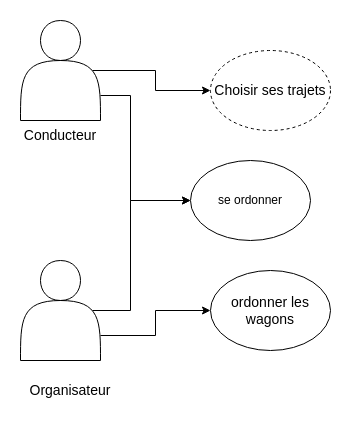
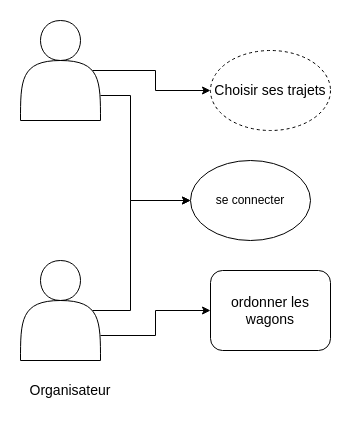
  <mxCell id="0" />
  <mxCell id="1" parent="0" />
  <mxCell id="2" style="edgeStyle=orthogonalEdgeStyle;rounded=0;orthogonalLoop=1;jettySize=auto;html=1;exitX=0.9;exitY=0.5;exitDx=0;exitDy=0;exitPerimeter=0;" edge="1" parent="1" source="4" target="8"><mxGeometry relative="1" as="geometry" /></mxCell>
  <mxCell id="3" style="edgeStyle=orthogonalEdgeStyle;rounded=0;orthogonalLoop=1;jettySize=auto;html=1;exitX=1;exitY=0.75;exitDx=0;exitDy=0;entryX=0;entryY=0.5;entryDx=0;entryDy=0;" edge="1" parent="1" source="4" target="9"><mxGeometry relative="1" as="geometry"><Array as="points"><mxPoint x="130" y="95" /><mxPoint x="130" y="200" /></Array></mxGeometry></mxCell>
  <mxCell id="4" value="" style="shape=actor;whiteSpace=wrap;html=1;" vertex="1" parent="1"><mxGeometry x="20" y="20" width="80" height="100" as="geometry" /></mxCell>
  <mxCell id="5" style="edgeStyle=orthogonalEdgeStyle;rounded=0;orthogonalLoop=1;jettySize=auto;html=1;exitX=1;exitY=0.75;exitDx=0;exitDy=0;entryX=0;entryY=0.5;entryDx=0;entryDy=0;" edge="1" parent="1" source="7" target="10"><mxGeometry relative="1" as="geometry" /></mxCell>
  <mxCell id="6" style="edgeStyle=orthogonalEdgeStyle;rounded=0;orthogonalLoop=1;jettySize=auto;html=1;exitX=0.9;exitY=0.5;exitDx=0;exitDy=0;exitPerimeter=0;entryX=0;entryY=0.5;entryDx=0;entryDy=0;" edge="1" parent="1" source="7" target="9"><mxGeometry relative="1" as="geometry"><Array as="points"><mxPoint x="130" y="310" /><mxPoint x="130" y="200" /></Array></mxGeometry></mxCell>
  <mxCell id="7" value="" style="shape=actor;whiteSpace=wrap;html=1;" vertex="1" parent="1"><mxGeometry x="20" y="260" width="80" height="100" as="geometry" /></mxCell>
  <mxCell id="8" value="&lt;font style=&quot;font-size: 14px;&quot;&gt;Choisir ses trajets&lt;/font&gt;" style="ellipse;whiteSpace=wrap;html=1;dashed=1;" vertex="1" parent="1"><mxGeometry x="210" y="50" width="120" height="80" as="geometry" /></mxCell>
- <mxCell id="9" value="se ordonner" style="ellipse;whiteSpace=wrap;html=1;" vertex="1" parent="1"><mxGeometry x="190" y="160" width="120" height="80" as="geometry" /></mxCell>
- <mxCell id="10" value="&lt;font style=&quot;font-size: 14px;&quot;&gt;ordonner les wagons&lt;/font&gt;" style="ellipse;whiteSpace=wrap;html=1;" vertex="1" parent="1"><mxGeometry x="210" y="270" width="120" height="80" as="geometry" /></mxCell>
- <mxCell id="11" value="&lt;font style=&quot;font-size: 14px;&quot;&gt;Conducteur&lt;/font&gt;" style="text;html=1;strokeColor=none;fillColor=none;align=center;verticalAlign=middle;whiteSpace=wrap;rounded=0;" vertex="1" parent="1"><mxGeometry x="30" y="120" width="60" height="30" as="geometry" /></mxCell>
+ <mxCell id="9" value="se connecter" style="ellipse;whiteSpace=wrap;html=1;" vertex="1" parent="1"><mxGeometry x="190" y="160" width="120" height="80" as="geometry" /></mxCell>
+ <mxCell id="10" value="&lt;font style=&quot;font-size: 14px;&quot;&gt;ordonner les wagons&lt;/font&gt;" style="whiteSpace=wrap;html=1;rounded=1;" vertex="1" parent="1"><mxGeometry x="210" y="270" width="120" height="80" as="geometry" /></mxCell>
  <mxCell id="12" value="&lt;font style=&quot;font-size: 14px;&quot;&gt;Organisateur&lt;/font&gt;" style="text;html=1;strokeColor=none;fillColor=none;align=center;verticalAlign=middle;whiteSpace=wrap;rounded=0;" vertex="1" parent="1"><mxGeometry x="40" y="375" width="60" height="30" as="geometry" /></mxCell>
